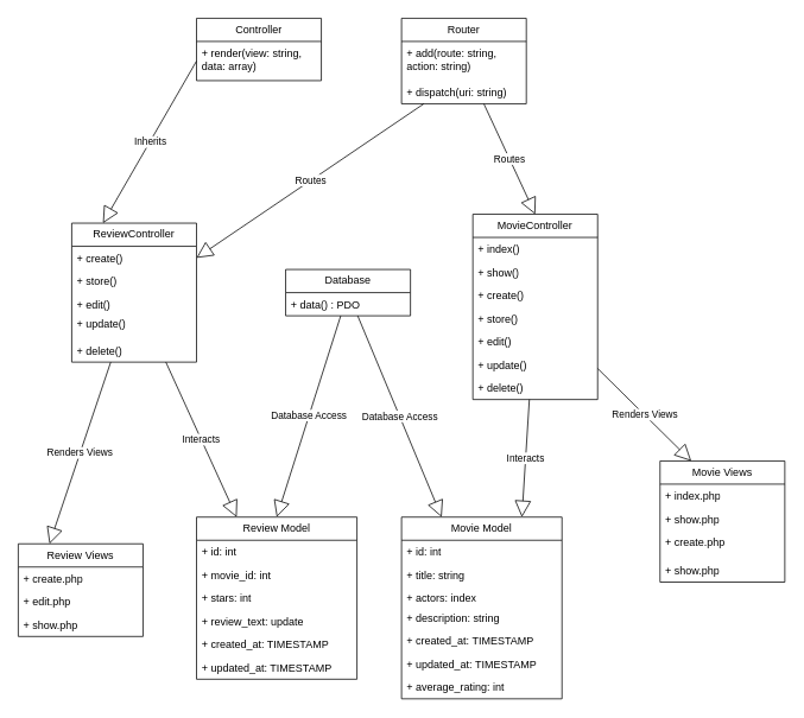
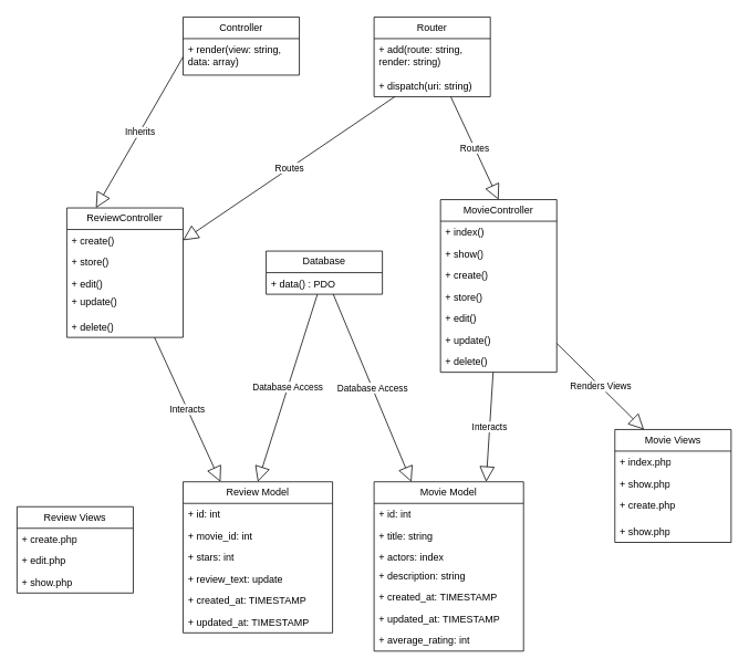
  <mxCell id="0" />
  <mxCell id="1" parent="0" />
  <mxCell id="2" value="Router" style="swimlane;fontStyle=0;childLayout=stackLayout;horizontal=1;startSize=26;fillColor=none;horizontalStack=0;resizeParent=1;resizeParentMax=0;resizeLast=0;collapsible=1;marginBottom=0;whiteSpace=wrap;html=1;" parent="1" vertex="1"><mxGeometry x="450" y="20" width="140" height="96" as="geometry" /></mxCell>
- <mxCell id="3" value="+ add(route: string, action: string)" style="text;strokeColor=none;fillColor=none;align=left;verticalAlign=top;spacingLeft=4;spacingRight=4;overflow=hidden;rotatable=0;points=[[0,0.5],[1,0.5]];portConstraint=eastwest;whiteSpace=wrap;html=1;" parent="2" vertex="1"><mxGeometry y="26" width="140" height="44" as="geometry" /></mxCell>
+ <mxCell id="3" value="+ add(route: string, render: string)" style="text;strokeColor=none;fillColor=none;align=left;verticalAlign=top;spacingLeft=4;spacingRight=4;overflow=hidden;rotatable=0;points=[[0,0.5],[1,0.5]];portConstraint=eastwest;whiteSpace=wrap;html=1;" parent="2" vertex="1"><mxGeometry y="26" width="140" height="44" as="geometry" /></mxCell>
  <mxCell id="4" value="+ dispatch(uri: string)" style="text;strokeColor=none;fillColor=none;align=left;verticalAlign=top;spacingLeft=4;spacingRight=4;overflow=hidden;rotatable=0;points=[[0,0.5],[1,0.5]];portConstraint=eastwest;whiteSpace=wrap;html=1;" parent="2" vertex="1"><mxGeometry y="70" width="140" height="26" as="geometry" /></mxCell>
  <mxCell id="5" value="Controller" style="swimlane;fontStyle=0;childLayout=stackLayout;horizontal=1;startSize=26;fillColor=none;horizontalStack=0;resizeParent=1;resizeParentMax=0;resizeLast=0;collapsible=1;marginBottom=0;whiteSpace=wrap;html=1;" parent="1" vertex="1"><mxGeometry x="220" y="20" width="140" height="70" as="geometry" /></mxCell>
  <mxCell id="6" value="+ render(view: string, data: array)" style="text;strokeColor=none;fillColor=none;align=left;verticalAlign=top;spacingLeft=4;spacingRight=4;overflow=hidden;rotatable=0;points=[[0,0.5],[1,0.5]];portConstraint=eastwest;whiteSpace=wrap;html=1;" parent="5" vertex="1"><mxGeometry y="26" width="140" height="44" as="geometry" /></mxCell>
  <mxCell id="7" value="MovieController" style="swimlane;fontStyle=0;childLayout=stackLayout;horizontal=1;startSize=26;fillColor=none;horizontalStack=0;resizeParent=1;resizeParentMax=0;resizeLast=0;collapsible=1;marginBottom=0;whiteSpace=wrap;html=1;" parent="1" vertex="1"><mxGeometry x="530" y="240" width="140" height="208" as="geometry" /></mxCell>
  <mxCell id="8" value="+ index()" style="text;strokeColor=none;fillColor=none;align=left;verticalAlign=top;spacingLeft=4;spacingRight=4;overflow=hidden;rotatable=0;points=[[0,0.5],[1,0.5]];portConstraint=eastwest;whiteSpace=wrap;html=1;" parent="7" vertex="1"><mxGeometry y="26" width="140" height="26" as="geometry" /></mxCell>
  <mxCell id="9" value="+ show()" style="text;strokeColor=none;fillColor=none;align=left;verticalAlign=top;spacingLeft=4;spacingRight=4;overflow=hidden;rotatable=0;points=[[0,0.5],[1,0.5]];portConstraint=eastwest;whiteSpace=wrap;html=1;" parent="7" vertex="1"><mxGeometry y="52" width="140" height="26" as="geometry" /></mxCell>
  <mxCell id="10" value="+ create()" style="text;strokeColor=none;fillColor=none;align=left;verticalAlign=top;spacingLeft=4;spacingRight=4;overflow=hidden;rotatable=0;points=[[0,0.5],[1,0.5]];portConstraint=eastwest;whiteSpace=wrap;html=1;" parent="7" vertex="1"><mxGeometry y="78" width="140" height="26" as="geometry" /></mxCell>
  <mxCell id="11" value="+ store()" style="text;strokeColor=none;fillColor=none;align=left;verticalAlign=top;spacingLeft=4;spacingRight=4;overflow=hidden;rotatable=0;points=[[0,0.5],[1,0.5]];portConstraint=eastwest;whiteSpace=wrap;html=1;" parent="7" vertex="1"><mxGeometry y="104" width="140" height="26" as="geometry" /></mxCell>
  <mxCell id="12" value="+ edit()" style="text;strokeColor=none;fillColor=none;align=left;verticalAlign=top;spacingLeft=4;spacingRight=4;overflow=hidden;rotatable=0;points=[[0,0.5],[1,0.5]];portConstraint=eastwest;whiteSpace=wrap;html=1;" parent="7" vertex="1"><mxGeometry y="130" width="140" height="26" as="geometry" /></mxCell>
  <mxCell id="13" value="+ update()" style="text;strokeColor=none;fillColor=none;align=left;verticalAlign=top;spacingLeft=4;spacingRight=4;overflow=hidden;rotatable=0;points=[[0,0.5],[1,0.5]];portConstraint=eastwest;whiteSpace=wrap;html=1;" parent="7" vertex="1"><mxGeometry y="156" width="140" height="26" as="geometry" /></mxCell>
  <mxCell id="14" value="+ delete()" style="text;strokeColor=none;fillColor=none;align=left;verticalAlign=top;spacingLeft=4;spacingRight=4;overflow=hidden;rotatable=0;points=[[0,0.5],[1,0.5]];portConstraint=eastwest;whiteSpace=wrap;html=1;" parent="7" vertex="1"><mxGeometry y="182" width="140" height="26" as="geometry" /></mxCell>
  <mxCell id="15" value="Movie Views" style="swimlane;fontStyle=0;childLayout=stackLayout;horizontal=1;startSize=26;fillColor=none;horizontalStack=0;resizeParent=1;resizeParentMax=0;resizeLast=0;collapsible=1;marginBottom=0;whiteSpace=wrap;html=1;" parent="1" vertex="1"><mxGeometry x="740" y="517" width="140" height="136" as="geometry" /></mxCell>
  <mxCell id="16" value="+ index.php" style="text;strokeColor=none;fillColor=none;align=left;verticalAlign=top;spacingLeft=4;spacingRight=4;overflow=hidden;rotatable=0;points=[[0,0.5],[1,0.5]];portConstraint=eastwest;whiteSpace=wrap;html=1;" parent="15" vertex="1"><mxGeometry y="26" width="140" height="26" as="geometry" /></mxCell>
  <mxCell id="17" value="+ show.php" style="text;strokeColor=none;fillColor=none;align=left;verticalAlign=top;spacingLeft=4;spacingRight=4;overflow=hidden;rotatable=0;points=[[0,0.5],[1,0.5]];portConstraint=eastwest;whiteSpace=wrap;html=1;" parent="15" vertex="1"><mxGeometry y="52" width="140" height="26" as="geometry" /></mxCell>
  <mxCell id="18" value="+ create.php" style="text;strokeColor=none;fillColor=none;align=left;verticalAlign=top;spacingLeft=4;spacingRight=4;overflow=hidden;rotatable=0;points=[[0,0.5],[1,0.5]];portConstraint=eastwest;whiteSpace=wrap;html=1;" parent="15" vertex="1"><mxGeometry y="78" width="140" height="32" as="geometry" /></mxCell>
  <mxCell id="19" value="+ show.php" style="text;strokeColor=none;fillColor=none;align=left;verticalAlign=top;spacingLeft=4;spacingRight=4;overflow=hidden;rotatable=0;points=[[0,0.5],[1,0.5]];portConstraint=eastwest;whiteSpace=wrap;html=1;" parent="15" vertex="1"><mxGeometry y="110" width="140" height="26" as="geometry" /></mxCell>
  <mxCell id="20" value="ReviewController" style="swimlane;fontStyle=0;childLayout=stackLayout;horizontal=1;startSize=26;fillColor=none;horizontalStack=0;resizeParent=1;resizeParentMax=0;resizeLast=0;collapsible=1;marginBottom=0;whiteSpace=wrap;html=1;" parent="1" vertex="1"><mxGeometry x="80" y="250" width="140" height="156" as="geometry"><mxRectangle x="600" y="140" width="130" height="30" as="alternateBounds" /></mxGeometry></mxCell>
  <mxCell id="21" value="+ create()" style="text;strokeColor=none;fillColor=none;align=left;verticalAlign=top;spacingLeft=4;spacingRight=4;overflow=hidden;rotatable=0;points=[[0,0.5],[1,0.5]];portConstraint=eastwest;whiteSpace=wrap;html=1;" parent="20" vertex="1"><mxGeometry y="26" width="140" height="26" as="geometry" /></mxCell>
  <mxCell id="22" value="+ store()" style="text;strokeColor=none;fillColor=none;align=left;verticalAlign=top;spacingLeft=4;spacingRight=4;overflow=hidden;rotatable=0;points=[[0,0.5],[1,0.5]];portConstraint=eastwest;whiteSpace=wrap;html=1;" parent="20" vertex="1"><mxGeometry y="52" width="140" height="26" as="geometry" /></mxCell>
  <mxCell id="23" value="+ edit()" style="text;strokeColor=none;fillColor=none;align=left;verticalAlign=top;spacingLeft=4;spacingRight=4;overflow=hidden;rotatable=0;points=[[0,0.5],[1,0.5]];portConstraint=eastwest;whiteSpace=wrap;html=1;" parent="20" vertex="1"><mxGeometry y="78" width="140" height="22" as="geometry" /></mxCell>
  <mxCell id="24" value="+ update()" style="text;strokeColor=none;fillColor=none;align=left;verticalAlign=top;spacingLeft=4;spacingRight=4;overflow=hidden;rotatable=0;points=[[0,0.5],[1,0.5]];portConstraint=eastwest;whiteSpace=wrap;html=1;" parent="20" vertex="1"><mxGeometry y="100" width="140" height="30" as="geometry" /></mxCell>
  <mxCell id="25" value="+ delete()" style="text;strokeColor=none;fillColor=none;align=left;verticalAlign=top;spacingLeft=4;spacingRight=4;overflow=hidden;rotatable=0;points=[[0,0.5],[1,0.5]];portConstraint=eastwest;whiteSpace=wrap;html=1;" parent="20" vertex="1"><mxGeometry y="130" width="140" height="26" as="geometry" /></mxCell>
  <mxCell id="26" value="Movie Model" style="swimlane;fontStyle=0;childLayout=stackLayout;horizontal=1;startSize=26;fillColor=none;horizontalStack=0;resizeParent=1;resizeParentMax=0;resizeLast=0;collapsible=1;marginBottom=0;whiteSpace=wrap;html=1;" parent="1" vertex="1"><mxGeometry x="450" y="580" width="180" height="204" as="geometry" /></mxCell>
  <mxCell id="27" value="+ id: int" style="text;strokeColor=none;fillColor=none;align=left;verticalAlign=top;spacingLeft=4;spacingRight=4;overflow=hidden;rotatable=0;points=[[0,0.5],[1,0.5]];portConstraint=eastwest;whiteSpace=wrap;html=1;" parent="26" vertex="1"><mxGeometry y="26" width="180" height="26" as="geometry" /></mxCell>
  <mxCell id="28" value="+ title: string" style="text;strokeColor=none;fillColor=none;align=left;verticalAlign=top;spacingLeft=4;spacingRight=4;overflow=hidden;rotatable=0;points=[[0,0.5],[1,0.5]];portConstraint=eastwest;whiteSpace=wrap;html=1;" parent="26" vertex="1"><mxGeometry y="52" width="180" height="26" as="geometry" /></mxCell>
  <mxCell id="29" value="+ actors: index" style="text;strokeColor=none;fillColor=none;align=left;verticalAlign=top;spacingLeft=4;spacingRight=4;overflow=hidden;rotatable=0;points=[[0,0.5],[1,0.5]];portConstraint=eastwest;whiteSpace=wrap;html=1;" parent="26" vertex="1"><mxGeometry y="78" width="180" height="22" as="geometry" /></mxCell>
  <mxCell id="30" value="+ description: string" style="text;strokeColor=none;fillColor=none;align=left;verticalAlign=top;spacingLeft=4;spacingRight=4;overflow=hidden;rotatable=0;points=[[0,0.5],[1,0.5]];portConstraint=eastwest;whiteSpace=wrap;html=1;" parent="26" vertex="1"><mxGeometry y="100" width="180" height="26" as="geometry" /></mxCell>
  <mxCell id="31" value="+ created_at: TIMESTAMP" style="text;strokeColor=none;fillColor=none;align=left;verticalAlign=top;spacingLeft=4;spacingRight=4;overflow=hidden;rotatable=0;points=[[0,0.5],[1,0.5]];portConstraint=eastwest;whiteSpace=wrap;html=1;" parent="26" vertex="1"><mxGeometry y="126" width="180" height="26" as="geometry" /></mxCell>
  <mxCell id="32" value="+ updated_at: TIMESTAMP" style="text;strokeColor=none;fillColor=none;align=left;verticalAlign=top;spacingLeft=4;spacingRight=4;overflow=hidden;rotatable=0;points=[[0,0.5],[1,0.5]];portConstraint=eastwest;whiteSpace=wrap;html=1;" parent="26" vertex="1"><mxGeometry y="152" width="180" height="26" as="geometry" /></mxCell>
  <mxCell id="33" value="+ average_rating: int" style="text;strokeColor=none;fillColor=none;align=left;verticalAlign=top;spacingLeft=4;spacingRight=4;overflow=hidden;rotatable=0;points=[[0,0.5],[1,0.5]];portConstraint=eastwest;whiteSpace=wrap;html=1;" parent="26" vertex="1"><mxGeometry y="178" width="180" height="26" as="geometry" /></mxCell>
  <mxCell id="34" value="Review Model" style="swimlane;fontStyle=0;childLayout=stackLayout;horizontal=1;startSize=26;fillColor=none;horizontalStack=0;resizeParent=1;resizeParentMax=0;resizeLast=0;collapsible=1;marginBottom=0;whiteSpace=wrap;html=1;" parent="1" vertex="1"><mxGeometry x="220" y="580" width="180" height="182" as="geometry" /></mxCell>
  <mxCell id="35" value="+ id: int" style="text;strokeColor=none;fillColor=none;align=left;verticalAlign=top;spacingLeft=4;spacingRight=4;overflow=hidden;rotatable=0;points=[[0,0.5],[1,0.5]];portConstraint=eastwest;whiteSpace=wrap;html=1;" parent="34" vertex="1"><mxGeometry y="26" width="180" height="26" as="geometry" /></mxCell>
  <mxCell id="36" value="+ movie_id: int" style="text;strokeColor=none;fillColor=none;align=left;verticalAlign=top;spacingLeft=4;spacingRight=4;overflow=hidden;rotatable=0;points=[[0,0.5],[1,0.5]];portConstraint=eastwest;whiteSpace=wrap;html=1;" parent="34" vertex="1"><mxGeometry y="52" width="180" height="26" as="geometry" /></mxCell>
  <mxCell id="37" value="+ stars: int" style="text;strokeColor=none;fillColor=none;align=left;verticalAlign=top;spacingLeft=4;spacingRight=4;overflow=hidden;rotatable=0;points=[[0,0.5],[1,0.5]];portConstraint=eastwest;whiteSpace=wrap;html=1;" parent="34" vertex="1"><mxGeometry y="78" width="180" height="26" as="geometry" /></mxCell>
  <mxCell id="38" value="+ review_text: update" style="text;strokeColor=none;fillColor=none;align=left;verticalAlign=top;spacingLeft=4;spacingRight=4;overflow=hidden;rotatable=0;points=[[0,0.5],[1,0.5]];portConstraint=eastwest;whiteSpace=wrap;html=1;" parent="34" vertex="1"><mxGeometry y="104" width="180" height="26" as="geometry" /></mxCell>
  <mxCell id="39" value="+ created_at: TIMESTAMP" style="text;strokeColor=none;fillColor=none;align=left;verticalAlign=top;spacingLeft=4;spacingRight=4;overflow=hidden;rotatable=0;points=[[0,0.5],[1,0.5]];portConstraint=eastwest;whiteSpace=wrap;html=1;" parent="34" vertex="1"><mxGeometry y="130" width="180" height="26" as="geometry" /></mxCell>
  <mxCell id="40" value="+ updated_at: TIMESTAMP" style="text;strokeColor=none;fillColor=none;align=left;verticalAlign=top;spacingLeft=4;spacingRight=4;overflow=hidden;rotatable=0;points=[[0,0.5],[1,0.5]];portConstraint=eastwest;whiteSpace=wrap;html=1;" parent="34" vertex="1"><mxGeometry y="156" width="180" height="26" as="geometry" /></mxCell>
  <mxCell id="41" value="Review Views" style="swimlane;fontStyle=0;childLayout=stackLayout;horizontal=1;startSize=26;fillColor=none;horizontalStack=0;resizeParent=1;resizeParentMax=0;resizeLast=0;collapsible=1;marginBottom=0;whiteSpace=wrap;html=1;" parent="1" vertex="1"><mxGeometry x="20" y="610" width="140" height="104" as="geometry" /></mxCell>
  <mxCell id="42" value="+ create.php" style="text;strokeColor=none;fillColor=none;align=left;verticalAlign=top;spacingLeft=4;spacingRight=4;overflow=hidden;rotatable=0;points=[[0,0.5],[1,0.5]];portConstraint=eastwest;whiteSpace=wrap;html=1;" parent="41" vertex="1"><mxGeometry y="26" width="140" height="26" as="geometry" /></mxCell>
  <mxCell id="43" value="+ edit.php" style="text;strokeColor=none;fillColor=none;align=left;verticalAlign=top;spacingLeft=4;spacingRight=4;overflow=hidden;rotatable=0;points=[[0,0.5],[1,0.5]];portConstraint=eastwest;whiteSpace=wrap;html=1;" parent="41" vertex="1"><mxGeometry y="52" width="140" height="26" as="geometry" /></mxCell>
  <mxCell id="44" value="+ show.php" style="text;strokeColor=none;fillColor=none;align=left;verticalAlign=top;spacingLeft=4;spacingRight=4;overflow=hidden;rotatable=0;points=[[0,0.5],[1,0.5]];portConstraint=eastwest;whiteSpace=wrap;html=1;" parent="41" vertex="1"><mxGeometry y="78" width="140" height="26" as="geometry" /></mxCell>
  <mxCell id="45" value="Database" style="swimlane;fontStyle=0;childLayout=stackLayout;horizontal=1;startSize=26;fillColor=none;horizontalStack=0;resizeParent=1;resizeParentMax=0;resizeLast=0;collapsible=1;marginBottom=0;whiteSpace=wrap;html=1;" parent="1" vertex="1"><mxGeometry x="320" y="302" width="140" height="52" as="geometry" /></mxCell>
  <mxCell id="46" value="+ data() : PDO" style="text;strokeColor=none;fillColor=none;align=left;verticalAlign=top;spacingLeft=4;spacingRight=4;overflow=hidden;rotatable=0;points=[[0,0.5],[1,0.5]];portConstraint=eastwest;whiteSpace=wrap;html=1;" parent="45" vertex="1"><mxGeometry y="26" width="140" height="26" as="geometry" /></mxCell>
  <mxCell id="47" value="Inherits" style="endArrow=block;endSize=16;endFill=0;html=1;rounded=0;entryX=0.25;entryY=0;entryDx=0;entryDy=0;exitX=0;exitY=0.5;exitDx=0;exitDy=0;" parent="1" source="6" target="20" edge="1"><mxGeometry x="0.003" width="160" relative="1" as="geometry"><mxPoint x="253" y="99" as="sourcePoint" /><mxPoint x="310.04" y="268.99" as="targetPoint" /><mxPoint as="offset" /></mxGeometry></mxCell>
  <mxCell id="48" value="Routes" style="endArrow=block;endSize=16;endFill=0;html=1;rounded=0;entryX=1;entryY=0.5;entryDx=0;entryDy=0;exitX=0;exitY=0.5;exitDx=0;exitDy=0;" parent="1" target="21" edge="1"><mxGeometry x="-0.001" width="160" relative="1" as="geometry"><mxPoint x="475" y="116" as="sourcePoint" /><mxPoint x="380" y="292" as="targetPoint" /><mxPoint as="offset" /></mxGeometry></mxCell>
  <mxCell id="49" value="Routes" style="endArrow=block;endSize=16;endFill=0;html=1;rounded=0;entryX=0.5;entryY=0;entryDx=0;entryDy=0;" parent="1" source="2" target="7" edge="1"><mxGeometry x="-0.001" width="160" relative="1" as="geometry"><mxPoint x="485" y="126" as="sourcePoint" /><mxPoint x="230" y="299" as="targetPoint" /><mxPoint as="offset" /></mxGeometry></mxCell>
  <mxCell id="50" value="Database Access" style="endArrow=block;endSize=16;endFill=0;html=1;rounded=0;entryX=0.5;entryY=0;entryDx=0;entryDy=0;" parent="1" source="45" target="34" edge="1"><mxGeometry x="-0.001" width="160" relative="1" as="geometry"><mxPoint x="302" y="380" as="sourcePoint" /><mxPoint x="360" y="504" as="targetPoint" /><mxPoint as="offset" /></mxGeometry></mxCell>
  <mxCell id="51" value="Database Access" style="endArrow=block;endSize=16;endFill=0;html=1;rounded=0;entryX=0.25;entryY=0;entryDx=0;entryDy=0;" parent="1" source="45" target="26" edge="1"><mxGeometry x="-0.001" width="160" relative="1" as="geometry"><mxPoint x="392" y="364" as="sourcePoint" /><mxPoint x="320" y="590" as="targetPoint" /><mxPoint as="offset" /></mxGeometry></mxCell>
- <mxCell id="52" value="Renders Views" style="endArrow=block;endSize=16;endFill=0;html=1;rounded=0;entryX=0.25;entryY=0;entryDx=0;entryDy=0;" parent="1" source="20" target="41" edge="1"><mxGeometry x="-0.001" width="160" relative="1" as="geometry"><mxPoint x="212" y="354" as="sourcePoint" /><mxPoint x="140" y="580" as="targetPoint" /><mxPoint as="offset" /></mxGeometry></mxCell>
  <mxCell id="53" value="Renders Views" style="endArrow=block;endSize=16;endFill=0;html=1;rounded=0;entryX=0.25;entryY=0;entryDx=0;entryDy=0;" parent="1" source="7" target="15" edge="1"><mxGeometry x="-0.001" width="160" relative="1" as="geometry"><mxPoint x="859" y="270" as="sourcePoint" /><mxPoint x="790" y="474" as="targetPoint" /><mxPoint as="offset" /></mxGeometry></mxCell>
  <mxCell id="54" value="Interacts" style="endArrow=block;endSize=16;endFill=0;html=1;rounded=0;entryX=0.75;entryY=0;entryDx=0;entryDy=0;" parent="1" source="7" target="26" edge="1"><mxGeometry x="-0.001" width="160" relative="1" as="geometry"><mxPoint x="565" y="476" as="sourcePoint" /><mxPoint x="670" y="580" as="targetPoint" /><mxPoint as="offset" /></mxGeometry></mxCell>
  <mxCell id="55" value="Interacts" style="endArrow=block;endSize=16;endFill=0;html=1;rounded=0;entryX=0.25;entryY=0;entryDx=0;entryDy=0;" parent="1" source="20" target="34" edge="1"><mxGeometry x="-0.001" width="160" relative="1" as="geometry"><mxPoint x="218" y="430" as="sourcePoint" /><mxPoint x="210" y="562" as="targetPoint" /><mxPoint as="offset" /></mxGeometry></mxCell>
